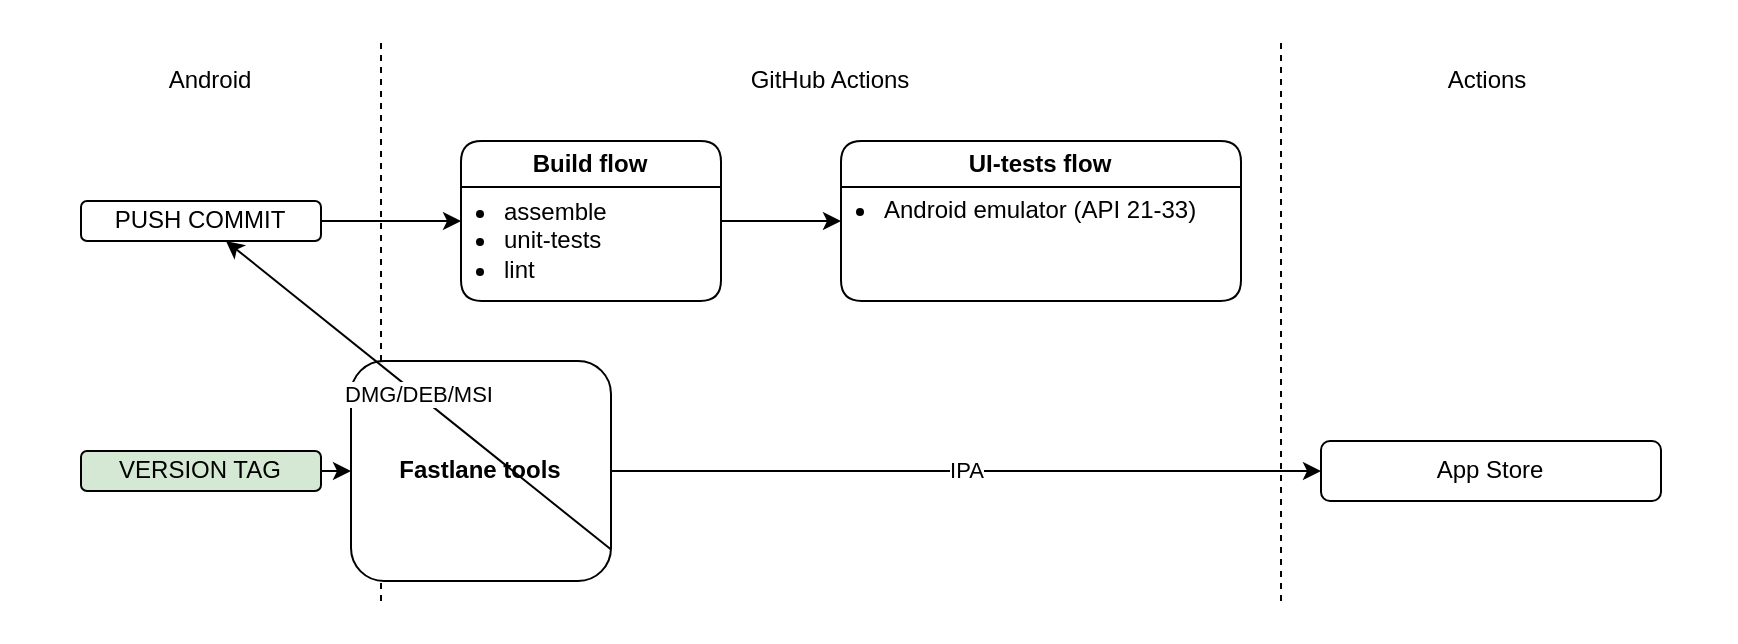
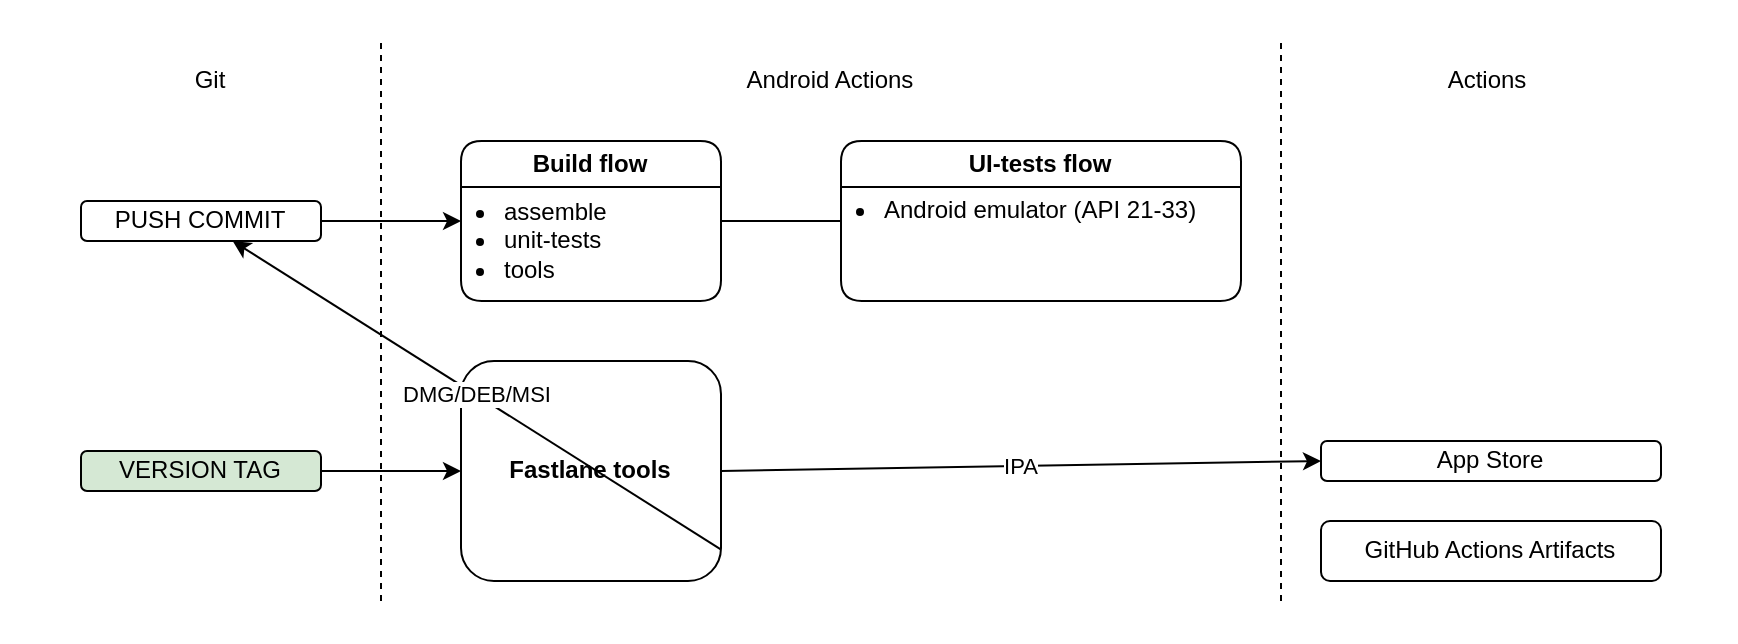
  <mxCell id="0" />
  <mxCell id="1" parent="0" />
  <mxCell id="2" value="" style="endArrow=none;dashed=1;html=1;rounded=0;" parent="1" edge="1"><mxGeometry width="50" height="50" relative="1" as="geometry"><mxPoint x="190" y="300" as="sourcePoint" /><mxPoint x="190" as="targetPoint" y="20" /><Array as="points"><mxPoint x="190" y="160" /></Array></mxGeometry></mxCell>
  <mxCell id="3" value="" style="endArrow=none;dashed=1;html=1;rounded=0;" parent="1" edge="1"><mxGeometry width="50" height="50" relative="1" as="geometry"><mxPoint x="640" y="300" as="sourcePoint" /><mxPoint x="640" as="targetPoint" y="20" /><Array as="points"><mxPoint x="640" y="160" /></Array></mxGeometry></mxCell>
- <mxCell id="4" value="GitHub Actions" style="text;html=1;strokeColor=none;fillColor=none;align=center;verticalAlign=middle;whiteSpace=wrap;rounded=0;" parent="1" vertex="1"><mxGeometry x="190" width="450" height="40" as="geometry" y="20" /></mxCell>
+ <mxCell id="4" value="Android Actions" style="text;html=1;strokeColor=none;fillColor=none;align=center;verticalAlign=middle;whiteSpace=wrap;rounded=0;" parent="1" vertex="1"><mxGeometry x="190" width="450" height="40" as="geometry" y="20" /></mxCell>
  <mxCell id="5" value="PUSH COMMIT" style="rounded=1;whiteSpace=wrap;html=1;" parent="1" vertex="1"><mxGeometry x="40" y="100" width="120" height="20" as="geometry" /></mxCell>
  <mxCell id="6" value="VERSION TAG" style="rounded=1;whiteSpace=wrap;html=1;fillColor=#d5e8d4;" parent="1" vertex="1"><mxGeometry x="40" y="225" width="120" height="20" as="geometry" /></mxCell>
- <mxCell id="7" value="&lt;b&gt;Fastlane tools&lt;/b&gt;" style="rounded=1;whiteSpace=wrap;html=1;" parent="1" vertex="1"><mxGeometry x="175" y="180" width="130" height="110" as="geometry" /></mxCell>
+ <mxCell id="7" value="&lt;b&gt;Fastlane tools&lt;/b&gt;" style="rounded=1;whiteSpace=wrap;html=1;" parent="1" vertex="1"><mxGeometry x="230" y="180" width="130" height="110" as="geometry" /></mxCell>
  <mxCell id="8" value="Actions" style="text;html=1;strokeColor=none;fillColor=none;align=center;verticalAlign=middle;whiteSpace=wrap;rounded=0;" parent="1" vertex="1"><mxGeometry x="640" width="207" height="40" as="geometry" y="20" /></mxCell>
- <mxCell id="9" value="Android" style="text;html=1;strokeColor=none;fillColor=none;align=center;verticalAlign=middle;whiteSpace=wrap;rounded=0;" parent="1" vertex="1"><mxGeometry width="170" height="40" as="geometry" x="20" y="20" /></mxCell>
- <mxCell id="10" value="App Store" style="rounded=1;whiteSpace=wrap;html=1;" parent="1" vertex="1"><mxGeometry x="660" y="220" width="170" height="30" as="geometry" /></mxCell>
+ <mxCell id="9" value="Git" style="text;html=1;strokeColor=none;fillColor=none;align=center;verticalAlign=middle;whiteSpace=wrap;rounded=0;" parent="1" vertex="1"><mxGeometry width="170" height="40" as="geometry" x="20" y="20" /></mxCell>
+ <mxCell id="10" value="App Store" style="rounded=1;whiteSpace=wrap;html=1;" parent="1" vertex="1"><mxGeometry x="660" y="220" width="170" height="20" as="geometry" /></mxCell>
+ <mxCell id="11" value="&lt;div&gt;GitHub Actions Artifacts&lt;/div&gt;" style="rounded=1;whiteSpace=wrap;html=1;" parent="1" vertex="1"><mxGeometry x="660" y="260" width="170" height="30" as="geometry" /></mxCell>
  <mxCell id="12" value="Build flow" style="swimlane;whiteSpace=wrap;html=1;rounded=1;" parent="1" vertex="1"><mxGeometry x="230" y="70" width="130" height="80" as="geometry"><mxRectangle x="200" y="40" width="100" height="30" as="alternateBounds" /></mxGeometry></mxCell>
- <mxCell id="13" value="&lt;ul&gt;&lt;li&gt;assemble&lt;/li&gt;&lt;li&gt;unit-tests&lt;/li&gt;&lt;li&gt;lint&lt;/li&gt;&lt;/ul&gt;" style="text;html=1;align=left;verticalAlign=middle;resizable=0;points=[];autosize=1;strokeColor=none;fillColor=none;" parent="12" vertex="1"><mxGeometry x="-20" y="10" width="110" height="80" as="geometry" /></mxCell>
+ <mxCell id="13" value="&lt;ul&gt;&lt;li&gt;assemble&lt;/li&gt;&lt;li&gt;unit-tests&lt;/li&gt;&lt;li&gt;tools&lt;/li&gt;&lt;/ul&gt;" style="text;html=1;align=left;verticalAlign=middle;resizable=0;points=[];autosize=1;strokeColor=none;fillColor=none;" parent="12" vertex="1"><mxGeometry x="-20" y="10" width="110" height="80" as="geometry" /></mxCell>
  <mxCell id="14" value="UI-tests flow" style="swimlane;whiteSpace=wrap;html=1;rounded=1;" parent="1" vertex="1"><mxGeometry x="420" y="70" width="200" height="80" as="geometry" /></mxCell>
  <mxCell id="15" value="&lt;ul&gt;&lt;li&gt;Android emulator (API 21-33)&lt;/li&gt;&lt;/ul&gt;" style="text;html=1;align=left;verticalAlign=middle;resizable=0;points=[];autosize=1;strokeColor=none;fillColor=none;" parent="14" vertex="1"><mxGeometry x="-20" y="10" width="220" height="50" as="geometry" /></mxCell>
  <mxCell id="16" value="" style="endArrow=classic;html=1;rounded=0;exitX=1;exitY=0.5;exitDx=0;exitDy=0;entryX=0.182;entryY=0.375;entryDx=0;entryDy=0;entryPerimeter=0;" parent="1" source="5" target="13" edge="1"><mxGeometry width="50" height="50" relative="1" as="geometry"><mxPoint x="410" y="210" as="sourcePoint" /><mxPoint x="460" y="160" as="targetPoint" /></mxGeometry></mxCell>
- <mxCell id="17" value="" style="endArrow=classic;html=1;rounded=0;exitX=1;exitY=0.5;exitDx=0;exitDy=0;entryX=0;entryY=0.5;entryDx=0;entryDy=0;" parent="1" source="12" target="14" edge="1"><mxGeometry width="50" height="50" relative="1" as="geometry"><mxPoint x="610" y="200" as="sourcePoint" /><mxPoint x="660" y="150" as="targetPoint" /></mxGeometry></mxCell>
+ <mxCell id="17" value="" style="endArrow=none;html=1;rounded=0;exitX=1;exitY=0.5;exitDx=0;exitDy=0;entryX=0;entryY=0.5;entryDx=0;entryDy=0;" parent="1" source="12" target="14" edge="1"><mxGeometry width="50" height="50" relative="1" as="geometry"><mxPoint x="610" y="200" as="sourcePoint" /><mxPoint x="660" y="150" as="targetPoint" /></mxGeometry></mxCell>
  <mxCell id="18" value="" style="endArrow=classic;html=1;rounded=0;exitX=1;exitY=0.5;exitDx=0;exitDy=0;entryX=0;entryY=0.5;entryDx=0;entryDy=0;" parent="1" source="6" target="7" edge="1"><mxGeometry width="50" height="50" relative="1" as="geometry"><mxPoint x="380" y="200" as="sourcePoint" /><mxPoint x="430" y="150" as="targetPoint" /></mxGeometry></mxCell>
  <mxCell id="19" value="IPA" style="endArrow=classic;html=1;rounded=0;entryX=0;entryY=0.5;entryDx=0;entryDy=0;exitX=1;exitY=0.5;exitDx=0;exitDy=0;" parent="1" source="7" target="10" edge="1"><mxGeometry width="50" height="50" relative="1" as="geometry"><mxPoint x="540" y="235" as="sourcePoint" /><mxPoint x="640" y="240" as="targetPoint" /></mxGeometry></mxCell>
  <mxCell id="20" value="DMG/DEB/MSI" style="endArrow=classic;html=1;rounded=0;exitX=0.999;exitY=0.856;exitDx=0;exitDy=0;exitPerimeter=0;" parent="1" source="7" target="5" edge="1"><mxGeometry width="50" height="50" relative="1" as="geometry"><mxPoint x="590" y="290" as="sourcePoint" /><mxPoint x="640" y="240" as="targetPoint" /></mxGeometry></mxCell>
